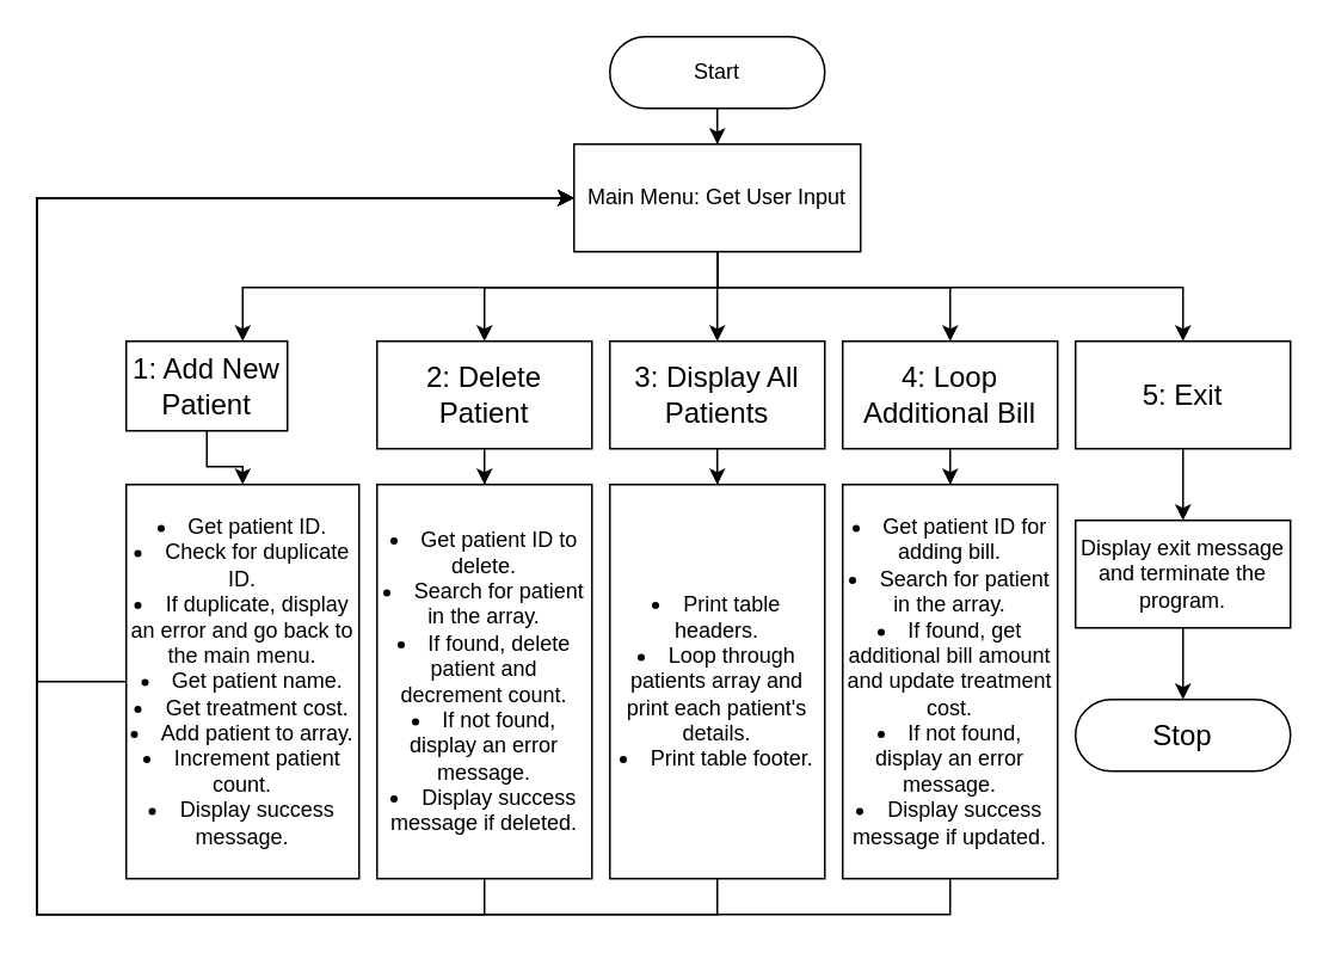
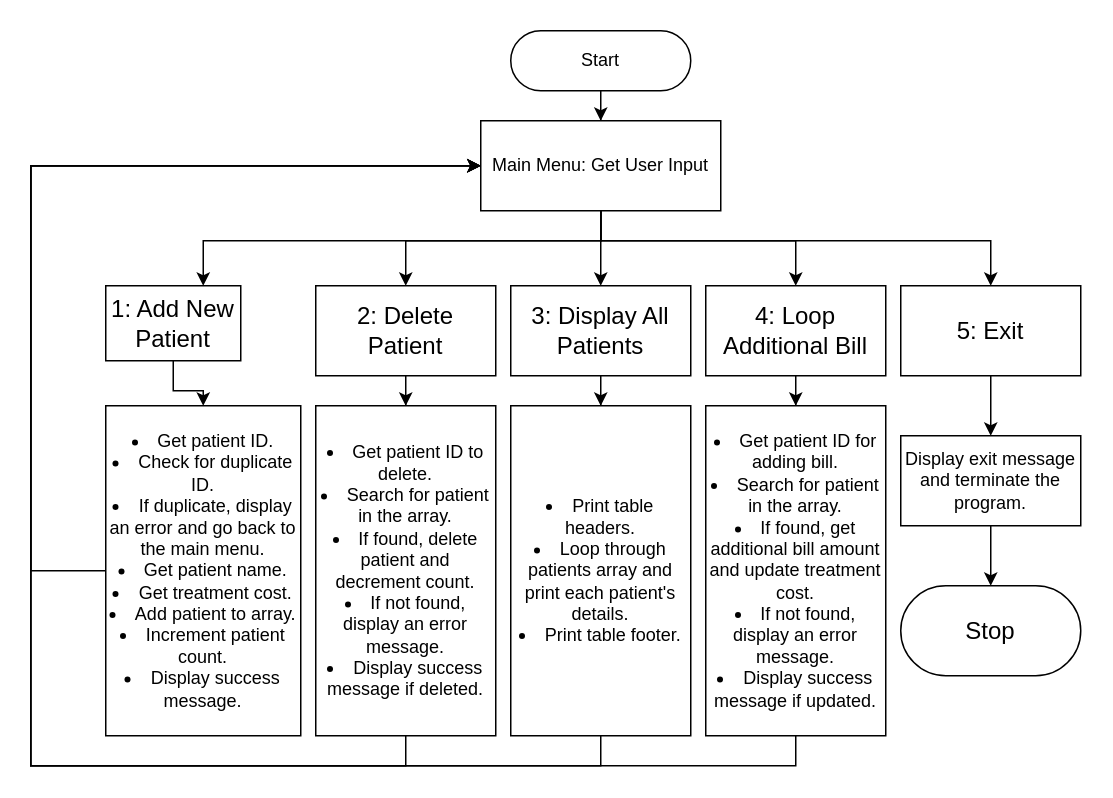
  <mxCell id="0" />
  <mxCell id="1" parent="0" />
  <mxCell id="2" value="" style="edgeStyle=orthogonalEdgeStyle;rounded=0;orthogonalLoop=1;jettySize=auto;html=1;" edge="1" parent="1" source="3" target="9"><mxGeometry relative="1" as="geometry" /></mxCell>
  <mxCell id="3" value="Start" style="rounded=1;whiteSpace=wrap;html=1;fontSize=12;glass=0;strokeWidth=1;shadow=0;arcSize=50;" parent="1" vertex="1"><mxGeometry x="340" y="20" width="120" height="40" as="geometry" /></mxCell>
  <mxCell id="4" value="" style="edgeStyle=orthogonalEdgeStyle;rounded=0;orthogonalLoop=1;jettySize=auto;html=1;" edge="1" parent="1" source="9" target="11"><mxGeometry relative="1" as="geometry"><Array as="points"><mxPoint x="400" y="160" /><mxPoint x="135" y="160" /></Array></mxGeometry></mxCell>
  <mxCell id="5" value="" style="edgeStyle=orthogonalEdgeStyle;rounded=0;orthogonalLoop=1;jettySize=auto;html=1;" edge="1" parent="1" source="9" target="13"><mxGeometry relative="1" as="geometry"><Array as="points"><mxPoint x="400" y="160" /><mxPoint x="270" y="160" /></Array></mxGeometry></mxCell>
  <mxCell id="6" value="" style="edgeStyle=orthogonalEdgeStyle;rounded=0;orthogonalLoop=1;jettySize=auto;html=1;" edge="1" parent="1" source="9" target="15"><mxGeometry relative="1" as="geometry" /></mxCell>
  <mxCell id="7" value="" style="edgeStyle=orthogonalEdgeStyle;rounded=0;orthogonalLoop=1;jettySize=auto;html=1;" edge="1" parent="1" source="9" target="17"><mxGeometry relative="1" as="geometry"><Array as="points"><mxPoint x="400" y="160" /><mxPoint x="530" y="160" /></Array></mxGeometry></mxCell>
  <mxCell id="8" value="" style="edgeStyle=orthogonalEdgeStyle;rounded=0;orthogonalLoop=1;jettySize=auto;html=1;" edge="1" parent="1" source="9" target="19"><mxGeometry relative="1" as="geometry"><Array as="points"><mxPoint x="400" y="160" /><mxPoint x="660" y="160" /></Array></mxGeometry></mxCell>
  <mxCell id="9" value="Main Menu: Get User Input" style="whiteSpace=wrap;html=1;rounded=1;glass=0;strokeWidth=1;shadow=0;arcSize=0;" vertex="1" parent="1"><mxGeometry x="320" y="80" width="160" height="60" as="geometry" /></mxCell>
  <mxCell id="10" value="" style="edgeStyle=orthogonalEdgeStyle;rounded=0;orthogonalLoop=1;jettySize=auto;html=1;" edge="1" parent="1" source="11" target="22"><mxGeometry relative="1" as="geometry" /></mxCell>
  <mxCell id="11" value="&lt;span style=&quot;text-align: start; font-size: medium;&quot;&gt;1: Add New Patient&lt;/span&gt;" style="whiteSpace=wrap;html=1;rounded=1;glass=0;strokeWidth=1;shadow=0;arcSize=0;" vertex="1" parent="1"><mxGeometry x="70" y="190" width="90" height="50" as="geometry" /></mxCell>
  <mxCell id="12" value="" style="edgeStyle=orthogonalEdgeStyle;rounded=0;orthogonalLoop=1;jettySize=auto;html=1;" edge="1" parent="1" source="13" target="24"><mxGeometry relative="1" as="geometry" /></mxCell>
  <mxCell id="13" value="&lt;span style=&quot;text-align: start; font-size: medium;&quot;&gt;2: Delete Patient&lt;/span&gt;" style="whiteSpace=wrap;html=1;rounded=1;glass=0;strokeWidth=1;shadow=0;arcSize=0;" vertex="1" parent="1"><mxGeometry x="210" y="190" width="120" height="60" as="geometry" /></mxCell>
  <mxCell id="14" value="" style="edgeStyle=orthogonalEdgeStyle;rounded=0;orthogonalLoop=1;jettySize=auto;html=1;" edge="1" parent="1" source="15" target="26"><mxGeometry relative="1" as="geometry" /></mxCell>
  <mxCell id="15" value="&lt;span style=&quot;text-align: start; font-size: medium;&quot;&gt;3: Display All Patients&lt;/span&gt;" style="whiteSpace=wrap;html=1;rounded=1;glass=0;strokeWidth=1;shadow=0;arcSize=0;" vertex="1" parent="1"><mxGeometry x="340" y="190" width="120" height="60" as="geometry" /></mxCell>
  <mxCell id="16" value="" style="edgeStyle=orthogonalEdgeStyle;rounded=0;orthogonalLoop=1;jettySize=auto;html=1;" edge="1" parent="1" source="17" target="28"><mxGeometry relative="1" as="geometry" /></mxCell>
  <mxCell id="17" value="&lt;span style=&quot;text-align: start; font-size: medium;&quot;&gt;4: Loop Additional Bill&lt;/span&gt;" style="whiteSpace=wrap;html=1;rounded=1;glass=0;strokeWidth=1;shadow=0;arcSize=0;" vertex="1" parent="1"><mxGeometry x="470" y="190" width="120" height="60" as="geometry" /></mxCell>
  <mxCell id="18" value="" style="edgeStyle=orthogonalEdgeStyle;rounded=0;orthogonalLoop=1;jettySize=auto;html=1;" edge="1" parent="1" source="19" target="30"><mxGeometry relative="1" as="geometry" /></mxCell>
  <mxCell id="19" value="&lt;span style=&quot;text-align: start; font-size: medium;&quot;&gt;5: Exit&lt;/span&gt;" style="whiteSpace=wrap;html=1;rounded=1;glass=0;strokeWidth=1;shadow=0;arcSize=0;" vertex="1" parent="1"><mxGeometry x="600" y="190" width="120" height="60" as="geometry" /></mxCell>
- <mxCell id="20" value="&lt;span style=&quot;text-align: start; font-size: medium;&quot;&gt;Stop&lt;/span&gt;" style="whiteSpace=wrap;html=1;rounded=1;glass=0;strokeWidth=1;shadow=0;arcSize=50;" vertex="1" parent="1"><mxGeometry x="600" y="390" width="120" height="40" as="geometry" /></mxCell>
+ <mxCell id="20" value="&lt;span style=&quot;text-align: start; font-size: medium;&quot;&gt;Stop&lt;/span&gt;" style="whiteSpace=wrap;html=1;rounded=1;glass=0;strokeWidth=1;shadow=0;arcSize=50;" vertex="1" parent="1"><mxGeometry x="600" y="390" width="120" height="60" as="geometry" /></mxCell>
  <mxCell id="21" style="edgeStyle=orthogonalEdgeStyle;rounded=0;orthogonalLoop=1;jettySize=auto;html=1;entryX=0;entryY=0.5;entryDx=0;entryDy=0;" edge="1" parent="1" source="22" target="9"><mxGeometry relative="1" as="geometry"><Array as="points"><mxPoint x="20" y="380" /><mxPoint x="20" y="110" /></Array></mxGeometry></mxCell>
  <mxCell id="22" value="&lt;li&gt;Get patient ID.&lt;/li&gt;&lt;li&gt;Check for duplicate ID.&lt;/li&gt;&lt;li&gt;If duplicate, display an error and go back to the main menu.&lt;/li&gt;&lt;li&gt;Get patient name.&lt;/li&gt;&lt;li&gt;Get treatment cost.&lt;/li&gt;&lt;li&gt;Add patient to array.&lt;/li&gt;&lt;li&gt;Increment patient count.&lt;/li&gt;&lt;li&gt;Display success message.&lt;/li&gt;" style="whiteSpace=wrap;html=1;rounded=1;glass=0;strokeWidth=1;shadow=0;arcSize=0;" vertex="1" parent="1"><mxGeometry x="70" y="270" width="130" height="220" as="geometry" /></mxCell>
  <mxCell id="23" style="edgeStyle=orthogonalEdgeStyle;rounded=0;orthogonalLoop=1;jettySize=auto;html=1;exitX=0.5;exitY=1;exitDx=0;exitDy=0;entryX=0;entryY=0.5;entryDx=0;entryDy=0;" edge="1" parent="1" source="24" target="9"><mxGeometry relative="1" as="geometry"><Array as="points"><mxPoint x="270" y="510" /><mxPoint x="20" y="510" /><mxPoint x="20" y="110" /></Array></mxGeometry></mxCell>
  <mxCell id="24" value="&lt;li&gt;Get patient ID to delete.&lt;/li&gt;&lt;li&gt;Search for patient in the array.&lt;/li&gt;&lt;li&gt;If found, delete patient and decrement count.&lt;/li&gt;&lt;li&gt;If not found, display an error message.&lt;/li&gt;&lt;li&gt;Display success message if deleted.&lt;/li&gt;" style="whiteSpace=wrap;html=1;rounded=1;glass=0;strokeWidth=1;shadow=0;arcSize=0;" vertex="1" parent="1"><mxGeometry x="210" y="270" width="120" height="220" as="geometry" /></mxCell>
  <mxCell id="25" style="edgeStyle=orthogonalEdgeStyle;rounded=0;orthogonalLoop=1;jettySize=auto;html=1;exitX=0.5;exitY=1;exitDx=0;exitDy=0;entryX=0;entryY=0.5;entryDx=0;entryDy=0;" edge="1" parent="1" source="26" target="9"><mxGeometry relative="1" as="geometry"><Array as="points"><mxPoint x="400" y="510" /><mxPoint x="20" y="510" /><mxPoint x="20" y="110" /></Array></mxGeometry></mxCell>
  <mxCell id="26" value="&lt;li&gt;Print table headers.&lt;/li&gt;&lt;li&gt;Loop through patients array and print each patient's details.&lt;/li&gt;&lt;li&gt;Print table footer.&lt;/li&gt;" style="whiteSpace=wrap;html=1;rounded=1;glass=0;strokeWidth=1;shadow=0;arcSize=0;" vertex="1" parent="1"><mxGeometry x="340" y="270" width="120" height="220" as="geometry" /></mxCell>
  <mxCell id="27" style="edgeStyle=orthogonalEdgeStyle;rounded=0;orthogonalLoop=1;jettySize=auto;html=1;exitX=0.5;exitY=1;exitDx=0;exitDy=0;entryX=0;entryY=0.5;entryDx=0;entryDy=0;" edge="1" parent="1" source="28" target="9"><mxGeometry relative="1" as="geometry"><Array as="points"><mxPoint x="530" y="510" /><mxPoint x="20" y="510" /><mxPoint x="20" y="110" /></Array></mxGeometry></mxCell>
  <mxCell id="28" value="&lt;li&gt;Get patient ID for adding bill.&lt;/li&gt;&lt;li&gt;Search for patient in the array.&lt;/li&gt;&lt;li&gt;If found, get additional bill amount and update treatment cost.&lt;/li&gt;&lt;li&gt;If not found, display an error message.&lt;/li&gt;&lt;li&gt;Display success message if updated.&lt;/li&gt;" style="whiteSpace=wrap;html=1;rounded=1;glass=0;strokeWidth=1;shadow=0;arcSize=0;" vertex="1" parent="1"><mxGeometry x="470" y="270" width="120" height="220" as="geometry" /></mxCell>
  <mxCell id="29" style="edgeStyle=orthogonalEdgeStyle;rounded=0;orthogonalLoop=1;jettySize=auto;html=1;exitX=0.5;exitY=1;exitDx=0;exitDy=0;entryX=0.5;entryY=0;entryDx=0;entryDy=0;" edge="1" parent="1" source="30" target="20"><mxGeometry relative="1" as="geometry" /></mxCell>
  <mxCell id="30" value="&lt;span style=&quot;text-align: start;&quot;&gt;&lt;font style=&quot;font-size: 12px;&quot;&gt;Display exit message and terminate the program.&lt;/font&gt;&lt;/span&gt;" style="whiteSpace=wrap;html=1;rounded=1;glass=0;strokeWidth=1;shadow=0;arcSize=0;" vertex="1" parent="1"><mxGeometry x="600" y="290" width="120" height="60" as="geometry" /></mxCell>
